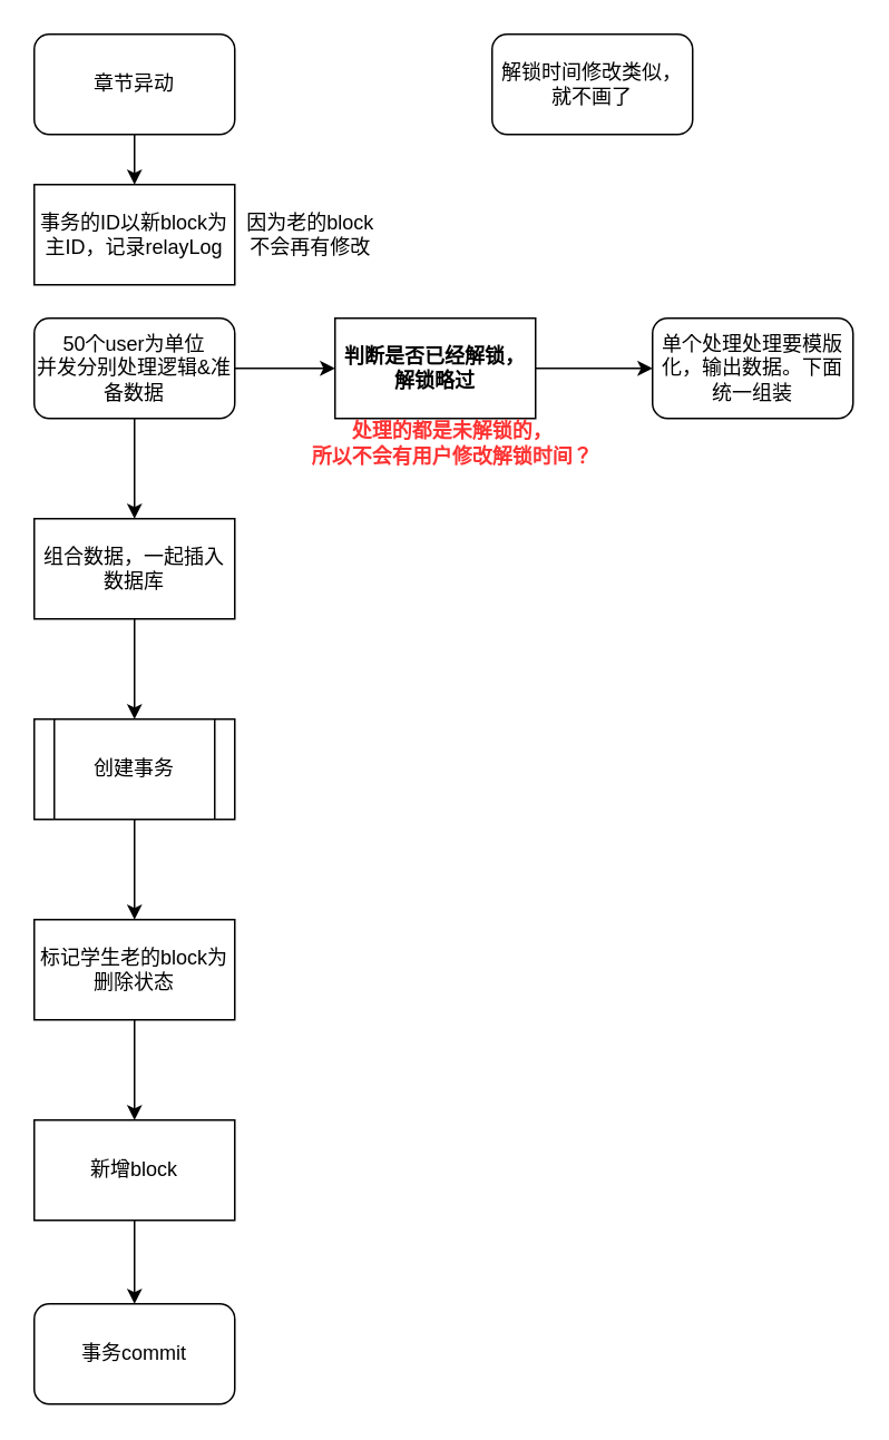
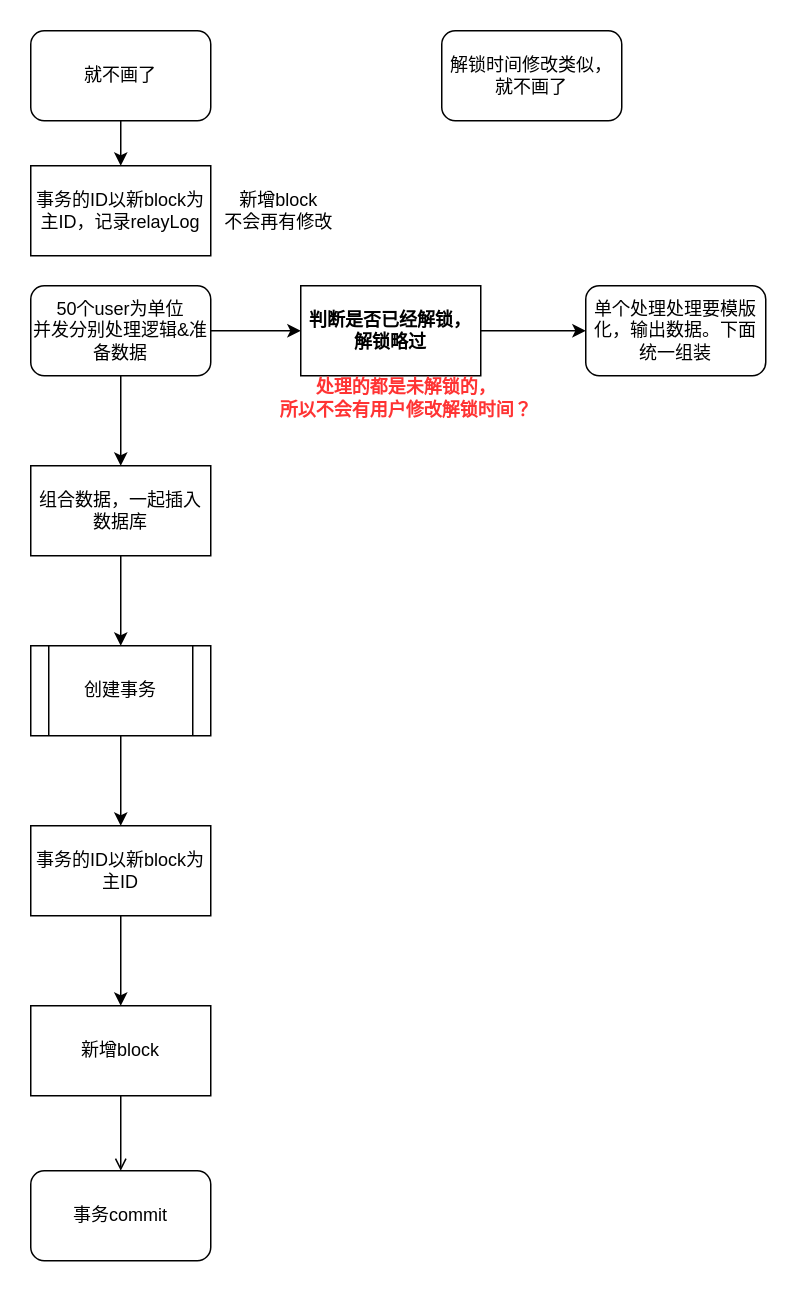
  <mxCell id="0" />
  <mxCell id="1" parent="0" />
  <mxCell id="2" style="edgeStyle=orthogonalEdgeStyle;rounded=0;orthogonalLoop=1;jettySize=auto;html=1;entryX=0.5;entryY=0;entryDx=0;entryDy=0;" edge="1" parent="1" source="3" target="4"><mxGeometry relative="1" as="geometry" /></mxCell>
- <mxCell id="3" value="章节异动" style="rounded=1;whiteSpace=wrap;html=1;" vertex="1" parent="1"><mxGeometry x="20" y="20" width="120" height="60" as="geometry" /></mxCell>
+ <mxCell id="3" value="就不画了" style="rounded=1;whiteSpace=wrap;html=1;" vertex="1" parent="1"><mxGeometry x="20" y="20" width="120" height="60" as="geometry" /></mxCell>
  <mxCell id="4" value="事务的ID以新block为主ID，记录relayLog" style="rounded=0;whiteSpace=wrap;html=1;" vertex="1" parent="1"><mxGeometry x="20" y="110" width="120" height="60" as="geometry" /></mxCell>
- <mxCell id="5" value="因为老的block&lt;br&gt;不会再有修改" style="text;html=1;align=center;verticalAlign=middle;resizable=0;points=[];autosize=1;strokeColor=none;" vertex="1" parent="1"><mxGeometry x="140" y="125" width="90" height="30" as="geometry" /></mxCell>
+ <mxCell id="5" value="新增block&lt;br&gt;不会再有修改" style="text;html=1;align=center;verticalAlign=middle;resizable=0;points=[];autosize=1;strokeColor=none;" vertex="1" parent="1"><mxGeometry x="140" y="125" width="90" height="30" as="geometry" /></mxCell>
  <mxCell id="6" style="edgeStyle=orthogonalEdgeStyle;rounded=0;orthogonalLoop=1;jettySize=auto;html=1;entryX=0.5;entryY=0;entryDx=0;entryDy=0;fontColor=#FF3333;" edge="1" parent="1" source="8" target="17"><mxGeometry relative="1" as="geometry" /></mxCell>
  <mxCell id="7" style="edgeStyle=orthogonalEdgeStyle;rounded=0;orthogonalLoop=1;jettySize=auto;html=1;entryX=0;entryY=0.5;entryDx=0;entryDy=0;fontColor=#000000;" edge="1" parent="1" source="8" target="20"><mxGeometry relative="1" as="geometry" /></mxCell>
  <mxCell id="8" value="50个user为单位&lt;br&gt;并发分别处理逻辑&amp;amp;准备数据" style="rounded=1;whiteSpace=wrap;html=1;" vertex="1" parent="1"><mxGeometry x="20" y="190" width="120" height="60" as="geometry" /></mxCell>
  <mxCell id="9" style="edgeStyle=orthogonalEdgeStyle;rounded=0;orthogonalLoop=1;jettySize=auto;html=1;entryX=0.5;entryY=0;entryDx=0;entryDy=0;" edge="1" parent="1" source="10" target="14"><mxGeometry relative="1" as="geometry" /></mxCell>
- <mxCell id="10" value="标记学生老的block为删除状态" style="rounded=0;whiteSpace=wrap;html=1;" vertex="1" parent="1"><mxGeometry x="20" y="550" width="120" height="60" as="geometry" /></mxCell>
+ <mxCell id="10" value="事务的ID以新block为主ID" style="rounded=0;whiteSpace=wrap;html=1;" vertex="1" parent="1"><mxGeometry x="20" y="550" width="120" height="60" as="geometry" /></mxCell>
  <mxCell id="11" style="edgeStyle=orthogonalEdgeStyle;rounded=0;orthogonalLoop=1;jettySize=auto;html=1;entryX=0.5;entryY=0;entryDx=0;entryDy=0;" edge="1" parent="1" source="12" target="10"><mxGeometry relative="1" as="geometry" /></mxCell>
  <mxCell id="12" value="创建事务" style="shape=process;whiteSpace=wrap;html=1;backgroundOutline=1;" vertex="1" parent="1"><mxGeometry x="20" y="430" width="120" height="60" as="geometry" /></mxCell>
- <mxCell id="13" style="edgeStyle=orthogonalEdgeStyle;rounded=0;orthogonalLoop=1;jettySize=auto;html=1;entryX=0.5;entryY=0;entryDx=0;entryDy=0;" edge="1" parent="1" source="14" target="15"><mxGeometry relative="1" as="geometry" /></mxCell>
+ <mxCell id="13" style="edgeStyle=orthogonalEdgeStyle;rounded=0;orthogonalLoop=1;jettySize=auto;html=1;entryX=0.5;entryY=0;entryDx=0;entryDy=0;endArrow=open;" edge="1" parent="1" source="14" target="15"><mxGeometry relative="1" as="geometry" /></mxCell>
  <mxCell id="14" value="新增block" style="rounded=0;whiteSpace=wrap;html=1;" vertex="1" parent="1"><mxGeometry x="20" y="670" width="120" height="60" as="geometry" /></mxCell>
  <mxCell id="15" value="事务commit" style="rounded=1;whiteSpace=wrap;html=1;" vertex="1" parent="1"><mxGeometry x="20" y="780" width="120" height="60" as="geometry" /></mxCell>
  <mxCell id="16" style="edgeStyle=orthogonalEdgeStyle;rounded=0;orthogonalLoop=1;jettySize=auto;html=1;entryX=0.5;entryY=0;entryDx=0;entryDy=0;fontColor=#FF3333;" edge="1" parent="1" source="17" target="12"><mxGeometry relative="1" as="geometry" /></mxCell>
  <mxCell id="17" value="组合数据，一起插入数据库" style="rounded=0;whiteSpace=wrap;html=1;" vertex="1" parent="1"><mxGeometry x="20" y="310" width="120" height="60" as="geometry" /></mxCell>
  <mxCell id="18" value="解锁时间修改类似，就不画了" style="rounded=1;whiteSpace=wrap;html=1;" vertex="1" parent="1"><mxGeometry x="294" y="20" width="120" height="60" as="geometry" /></mxCell>
  <mxCell id="19" style="edgeStyle=orthogonalEdgeStyle;rounded=0;orthogonalLoop=1;jettySize=auto;html=1;entryX=0;entryY=0.5;entryDx=0;entryDy=0;fontColor=#000000;" edge="1" parent="1" source="20" target="22"><mxGeometry relative="1" as="geometry" /></mxCell>
  <mxCell id="20" value="&lt;font&gt;&lt;b&gt;判断是否已经解锁，解锁略过&lt;/b&gt;&lt;/font&gt;" style="rounded=0;whiteSpace=wrap;html=1;" vertex="1" parent="1"><mxGeometry x="200" y="190" width="120" height="60" as="geometry" /></mxCell>
  <mxCell id="21" value="&lt;span style=&quot;color: rgb(255 , 51 , 51) ; font-weight: 700&quot;&gt;处理的都是未解锁的，&lt;/span&gt;&lt;br style=&quot;color: rgb(255 , 51 , 51) ; font-weight: 700&quot;&gt;&lt;span style=&quot;color: rgb(255 , 51 , 51) ; font-weight: 700&quot;&gt;所以不会有用户修改解锁时间？&lt;/span&gt;" style="text;html=1;align=center;verticalAlign=middle;resizable=0;points=[];autosize=1;strokeColor=none;fontColor=#000000;" vertex="1" parent="1"><mxGeometry x="180" y="250" width="180" height="30" as="geometry" /></mxCell>
  <mxCell id="22" value="单个处理处理要模版化，输出数据。下面统一组装" style="whiteSpace=wrap;html=1;fontColor=#000000;rounded=1;" vertex="1" parent="1"><mxGeometry x="390" y="190" width="120" height="60" as="geometry" /></mxCell>
